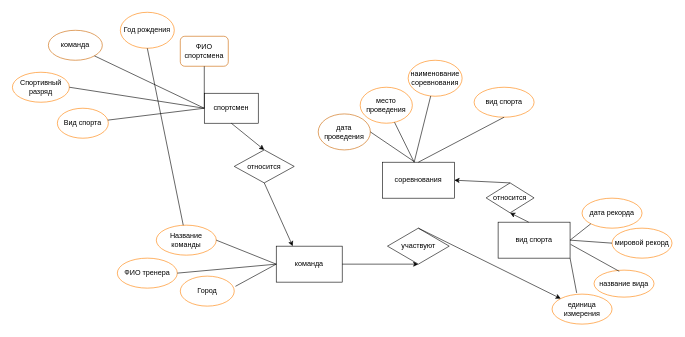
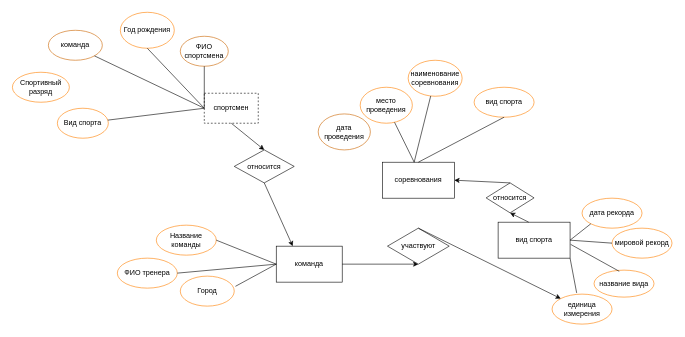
  <mxCell id="0" />
  <mxCell id="1" parent="0" />
  <mxCell id="2" value="вид спорта" style="rounded=0;whiteSpace=wrap;html=1;fillColor=#FFFFFF;" vertex="1" parent="1"><mxGeometry x="830" y="370" width="120" height="60" as="geometry" /></mxCell>
  <mxCell id="3" value="команда" style="rounded=0;whiteSpace=wrap;html=1;fillColor=#FFFFFF;" vertex="1" parent="1"><mxGeometry x="460" y="410" width="110" height="60" as="geometry" /></mxCell>
  <mxCell id="4" value="ФИО тренера" style="ellipse;whiteSpace=wrap;html=1;fillColor=#FFFFFF;strokeColor=#FF8000;" vertex="1" parent="1"><mxGeometry x="195" y="430" width="100" height="50" as="geometry" /></mxCell>
  <mxCell id="5" value="Город" style="ellipse;whiteSpace=wrap;html=1;fillColor=#FFFFFF;strokeColor=#FF8000;" vertex="1" parent="1"><mxGeometry x="300" y="460" width="90" height="50" as="geometry" /></mxCell>
  <mxCell id="6" value="Название команды" style="ellipse;whiteSpace=wrap;html=1;strokeColor=#FF8000;" vertex="1" parent="1"><mxGeometry x="260" y="375" width="100" height="50" as="geometry" /></mxCell>
  <mxCell id="7" value="" style="endArrow=none;html=1;entryX=1;entryY=0.5;entryDx=0;entryDy=0;exitX=0;exitY=0.5;exitDx=0;exitDy=0;" edge="1" parent="1" source="3" target="6"><mxGeometry width="50" height="50" relative="1" as="geometry"><mxPoint x="177" y="388" as="sourcePoint" /><mxPoint y="290" as="targetPoint" x="230" /></mxGeometry></mxCell>
  <mxCell id="8" value="" style="endArrow=none;html=1;exitX=1.022;exitY=0.34;exitDx=0;exitDy=0;exitPerimeter=0;entryX=0;entryY=0.5;entryDx=0;entryDy=0;" edge="1" parent="1" source="5" target="3"><mxGeometry width="50" height="50" relative="1" as="geometry"><mxPoint x="200" y="440" as="sourcePoint" /><mxPoint x="460" y="440" as="targetPoint" /></mxGeometry></mxCell>
  <mxCell id="9" value="" style="endArrow=none;html=1;entryX=0;entryY=0.5;entryDx=0;entryDy=0;exitX=1;exitY=0.5;exitDx=0;exitDy=0;" edge="1" parent="1" source="4" target="3"><mxGeometry width="50" height="50" relative="1" as="geometry"><mxPoint x="170" y="440" as="sourcePoint" /><mxPoint x="220" y="390" as="targetPoint" /></mxGeometry></mxCell>
  <mxCell id="10" style="edgeStyle=orthogonalEdgeStyle;rounded=0;orthogonalLoop=1;jettySize=auto;html=1;exitX=0.5;exitY=1;exitDx=0;exitDy=0;" edge="1" parent="1" source="5" target="5"><mxGeometry relative="1" as="geometry" /></mxCell>
  <mxCell id="11" value="название вида" style="ellipse;whiteSpace=wrap;html=1;strokeColor=#FF8000;fillColor=#FFFFFF;" vertex="1" parent="1"><mxGeometry x="990" y="450" width="100" height="45" as="geometry" /></mxCell>
  <mxCell id="12" value="единица измерения" style="ellipse;whiteSpace=wrap;html=1;strokeColor=#FF8000;fillColor=#FFFFFF;" vertex="1" parent="1"><mxGeometry x="920" y="490" width="100" height="50" as="geometry" /></mxCell>
  <mxCell id="13" value="мировой рекорд" style="ellipse;whiteSpace=wrap;html=1;strokeColor=#FF8000;fillColor=#FFFFFF;" vertex="1" parent="1"><mxGeometry x="1020" y="380" width="100" height="50" as="geometry" /></mxCell>
  <mxCell id="14" value="дата рекорда" style="ellipse;whiteSpace=wrap;html=1;strokeColor=#FF8000;fillColor=#FFFFFF;" vertex="1" parent="1"><mxGeometry x="970" y="330" width="100" height="50" as="geometry" /></mxCell>
  <mxCell id="15" value="" style="endArrow=none;html=1;entryX=1;entryY=0.5;entryDx=0;entryDy=0;exitX=0;exitY=0.5;exitDx=0;exitDy=0;" edge="1" parent="1" source="13" target="2"><mxGeometry width="50" height="50" relative="1" as="geometry"><mxPoint x="900" y="510" as="sourcePoint" /><mxPoint x="950" y="460" as="targetPoint" /></mxGeometry></mxCell>
  <mxCell id="16" value="" style="endArrow=none;html=1;entryX=1;entryY=1;entryDx=0;entryDy=0;exitX=0.41;exitY=-0.04;exitDx=0;exitDy=0;exitPerimeter=0;" edge="1" parent="1" source="12" target="2"><mxGeometry width="50" height="50" relative="1" as="geometry"><mxPoint x="950" y="490" as="sourcePoint" /><mxPoint x="1000" y="440" as="targetPoint" /></mxGeometry></mxCell>
  <mxCell id="17" value="" style="endArrow=none;html=1;entryX=1.008;entryY=0.617;entryDx=0;entryDy=0;entryPerimeter=0;exitX=0.42;exitY=0.044;exitDx=0;exitDy=0;exitPerimeter=0;" edge="1" parent="1" source="11" target="2"><mxGeometry width="50" height="50" relative="1" as="geometry"><mxPoint x="850" y="560" as="sourcePoint" /><mxPoint x="900" y="510" as="targetPoint" /></mxGeometry></mxCell>
  <mxCell id="18" value="" style="endArrow=none;html=1;entryX=0;entryY=1;entryDx=0;entryDy=0;exitX=1;exitY=0.5;exitDx=0;exitDy=0;" edge="1" parent="1" source="2" target="14"><mxGeometry width="50" height="50" relative="1" as="geometry"><mxPoint x="955" y="330" as="sourcePoint" /><mxPoint x="1005" y="280" as="targetPoint" /></mxGeometry></mxCell>
  <mxCell id="19" value="относится" style="rhombus;whiteSpace=wrap;html=1;strokeColor=#000000;fillColor=#FFFFFF;" vertex="1" parent="1"><mxGeometry x="810" y="304.5" width="80" height="50" as="geometry" /></mxCell>
  <mxCell id="20" value="" style="endArrow=classic;html=1;entryX=0.5;entryY=1;entryDx=0;entryDy=0;exitX=0.425;exitY=0;exitDx=0;exitDy=0;exitPerimeter=0;" edge="1" parent="1" source="2" target="19"><mxGeometry width="50" height="50" relative="1" as="geometry"><mxPoint x="840" y="390" as="sourcePoint" /><mxPoint x="890" y="340" as="targetPoint" /></mxGeometry></mxCell>
  <mxCell id="21" value="" style="endArrow=classic;html=1;exitX=0.5;exitY=0;exitDx=0;exitDy=0;entryX=1;entryY=0.5;entryDx=0;entryDy=0;" edge="1" parent="1" source="19" target="22"><mxGeometry width="50" height="50" relative="1" as="geometry"><mxPoint x="880" y="270" as="sourcePoint" /><mxPoint x="880" y="240" as="targetPoint" /><Array as="points" /></mxGeometry></mxCell>
  <mxCell id="22" value="соревнования" style="rounded=0;whiteSpace=wrap;html=1;strokeColor=#000000;fillColor=#FFFFFF;" vertex="1" parent="1"><mxGeometry x="637" y="270" width="120" height="60" as="geometry" /></mxCell>
  <mxCell id="23" value="место проведения" style="ellipse;whiteSpace=wrap;html=1;strokeColor=#FF8000;fillColor=#FFFFFF;" vertex="1" parent="1"><mxGeometry x="600" y="145" width="87" height="60" as="geometry" /></mxCell>
  <mxCell id="24" value="наименование соревнования" style="ellipse;whiteSpace=wrap;html=1;strokeColor=#FF8000;fillColor=#FFFFFF;" vertex="1" parent="1"><mxGeometry x="680" y="100" width="90" height="60" as="geometry" /></mxCell>
  <mxCell id="25" value="дата проведения" style="ellipse;whiteSpace=wrap;html=1;strokeColor=#CC6600;fillColor=#FFFFFF;" vertex="1" parent="1"><mxGeometry x="530" y="189.5" width="87" height="60" as="geometry" /></mxCell>
- <mxCell id="26" value="" style="endArrow=none;html=1;entryX=1;entryY=0.5;entryDx=0;entryDy=0;exitX=0.442;exitY=-0.017;exitDx=0;exitDy=0;exitPerimeter=0;" edge="1" parent="1" source="22" target="25"><mxGeometry width="50" height="50" relative="1" as="geometry"><mxPoint x="601.5" y="320" as="sourcePoint" /><mxPoint x="651.5" y="270" as="targetPoint" /></mxGeometry></mxCell>
  <mxCell id="27" value="" style="endArrow=none;html=1;exitX=0.442;exitY=0;exitDx=0;exitDy=0;exitPerimeter=0;" edge="1" parent="1" source="22" target="23"><mxGeometry width="50" height="50" relative="1" as="geometry"><mxPoint x="40" y="610" as="sourcePoint" /><mxPoint x="90" y="560" as="targetPoint" /></mxGeometry></mxCell>
  <mxCell id="28" value="" style="endArrow=none;html=1;" edge="1" parent="1" target="24"><mxGeometry width="50" height="50" relative="1" as="geometry"><mxPoint x="690" y="270" as="sourcePoint" /><mxPoint x="90" y="560" as="targetPoint" /></mxGeometry></mxCell>
  <mxCell id="29" value="" style="endArrow=classic;html=1;exitX=1;exitY=0.5;exitDx=0;exitDy=0;entryX=0.5;entryY=1;entryDx=0;entryDy=0;" edge="1" parent="1" source="3" target="44"><mxGeometry width="50" height="50" relative="1" as="geometry"><mxPoint x="40" y="610" as="sourcePoint" /><mxPoint x="630" y="420" as="targetPoint" /></mxGeometry></mxCell>
- <mxCell id="30" value="спортсмен" style="rounded=0;whiteSpace=wrap;html=1;strokeColor=#000000;fillColor=#FFFFFF;" vertex="1" parent="1"><mxGeometry x="340" y="155" width="90" height="50" as="geometry" /></mxCell>
+ <mxCell id="30" value="спортсмен" style="rounded=0;whiteSpace=wrap;html=1;strokeColor=#000000;fillColor=#FFFFFF;dashed=1;" vertex="1" parent="1"><mxGeometry x="340" y="155" width="90" height="50" as="geometry" /></mxCell>
  <mxCell id="31" value="Год рождения" style="ellipse;whiteSpace=wrap;html=1;strokeColor=#FF8000;fillColor=#FFFFFF;" vertex="1" parent="1"><mxGeometry x="200" y="20" width="90" height="60" as="geometry" /></mxCell>
  <mxCell id="32" value="Спортивный разряд" style="ellipse;whiteSpace=wrap;html=1;strokeColor=#FF8000;fillColor=#FFFFFF;" vertex="1" parent="1"><mxGeometry x="20" y="120" width="95" height="50" as="geometry" /></mxCell>
  <mxCell id="33" value="команда" style="ellipse;whiteSpace=wrap;html=1;strokeColor=#CC6600;fillColor=#FFFFFF;" vertex="1" parent="1"><mxGeometry x="80" y="50" width="90" height="50" as="geometry" /></mxCell>
  <mxCell id="34" value="Вид спорта" style="ellipse;whiteSpace=wrap;html=1;strokeColor=#FF8000;fillColor=#FFFFFF;" vertex="1" parent="1"><mxGeometry x="95" y="180" width="85" height="50" as="geometry" /></mxCell>
- <mxCell id="35" value="ФИО спортсмена" style="whiteSpace=wrap;html=1;strokeColor=#CC6600;fillColor=#FFFFFF;rounded=1;" vertex="1" parent="1"><mxGeometry x="300" y="60" width="80" height="50" as="geometry" /></mxCell>
+ <mxCell id="35" value="ФИО спортсмена" style="ellipse;whiteSpace=wrap;html=1;strokeColor=#CC6600;fillColor=#FFFFFF;" vertex="1" parent="1"><mxGeometry x="300" y="60" width="80" height="50" as="geometry" /></mxCell>
  <mxCell id="36" value="" style="endArrow=none;html=1;entryX=0;entryY=0.5;entryDx=0;entryDy=0;" edge="1" parent="1" source="34" target="30"><mxGeometry width="50" height="50" relative="1" as="geometry"><mxPoint x="210" y="190" as="sourcePoint" /><mxPoint x="260" y="140" as="targetPoint" /></mxGeometry></mxCell>
- <mxCell id="37" value="" style="endArrow=none;html=1;exitX=1;exitY=0.5;exitDx=0;exitDy=0;entryX=0;entryY=0.5;entryDx=0;entryDy=0;" edge="1" parent="1" source="32" target="30"><mxGeometry width="50" height="50" relative="1" as="geometry"><mxPoint x="165" y="160" as="sourcePoint" /><mxPoint x="215" y="110" as="targetPoint" /></mxGeometry></mxCell>
  <mxCell id="38" value="" style="endArrow=none;html=1;exitX=1;exitY=1;exitDx=0;exitDy=0;entryX=0;entryY=0.5;entryDx=0;entryDy=0;" edge="1" parent="1" source="33" target="30"><mxGeometry width="50" height="50" relative="1" as="geometry"><mxPoint x="210" y="140" as="sourcePoint" /><mxPoint x="260" y="90" as="targetPoint" /></mxGeometry></mxCell>
- <mxCell id="39" value="" style="endArrow=none;html=1;exitX=0.5;exitY=1;exitDx=0;exitDy=0;" edge="1" parent="1" source="31" target="6"><mxGeometry width="50" height="50" relative="1" as="geometry"><mxPoint x="250" y="120" as="sourcePoint" /><mxPoint x="310" y="170" as="targetPoint" /></mxGeometry></mxCell>
+ <mxCell id="39" value="" style="endArrow=none;html=1;exitX=0.5;exitY=1;exitDx=0;exitDy=0;entryX=0;entryY=0.5;entryDx=0;entryDy=0;" edge="1" parent="1" source="31" target="30"><mxGeometry width="50" height="50" relative="1" as="geometry"><mxPoint x="250" y="120" as="sourcePoint" /><mxPoint x="310" y="170" as="targetPoint" /></mxGeometry></mxCell>
  <mxCell id="40" value="" style="endArrow=none;html=1;entryX=0.5;entryY=1;entryDx=0;entryDy=0;exitX=0;exitY=0.5;exitDx=0;exitDy=0;" edge="1" parent="1" source="30" target="35"><mxGeometry width="50" height="50" relative="1" as="geometry"><mxPoint x="20" y="610" as="sourcePoint" /><mxPoint x="70" y="560" as="targetPoint" /></mxGeometry></mxCell>
  <mxCell id="41" value="относится" style="rhombus;whiteSpace=wrap;html=1;strokeColor=#000000;fillColor=none;" vertex="1" parent="1"><mxGeometry x="390" y="249.5" width="100" height="55" as="geometry" /></mxCell>
  <mxCell id="42" value="" style="endArrow=classic;html=1;exitX=0.5;exitY=1;exitDx=0;exitDy=0;entryX=0.5;entryY=0;entryDx=0;entryDy=0;" edge="1" parent="1" source="30" target="41"><mxGeometry width="50" height="50" relative="1" as="geometry"><mxPoint x="310" y="350" as="sourcePoint" /><mxPoint x="400" y="230" as="targetPoint" /></mxGeometry></mxCell>
  <mxCell id="43" value="" style="endArrow=classic;html=1;entryX=0.25;entryY=0;entryDx=0;entryDy=0;exitX=0.5;exitY=1;exitDx=0;exitDy=0;" edge="1" parent="1" source="41" target="3"><mxGeometry width="50" height="50" relative="1" as="geometry"><mxPoint x="20" y="610" as="sourcePoint" /><mxPoint x="70" y="560" as="targetPoint" /></mxGeometry></mxCell>
  <mxCell id="44" value="участвуют" style="rhombus;whiteSpace=wrap;html=1;" vertex="1" parent="1"><mxGeometry x="645.5" y="380" width="103" height="60" as="geometry" /></mxCell>
  <mxCell id="45" value="" style="endArrow=classic;html=1;exitX=0.5;exitY=0;exitDx=0;exitDy=0;" edge="1" parent="1" source="44" target="12"><mxGeometry width="50" height="50" relative="1" as="geometry"><mxPoint x="20" y="610" as="sourcePoint" /><mxPoint x="70" y="560" as="targetPoint" /></mxGeometry></mxCell>
  <mxCell id="46" value="вид спорта" style="ellipse;whiteSpace=wrap;html=1;strokeColor=#FF8000;fillColor=none;" vertex="1" parent="1"><mxGeometry x="790" y="145" width="100" height="50" as="geometry" /></mxCell>
  <mxCell id="47" value="" style="endArrow=none;html=1;exitX=0.5;exitY=0;exitDx=0;exitDy=0;entryX=0.5;entryY=1;entryDx=0;entryDy=0;" edge="1" parent="1" source="22" target="46"><mxGeometry width="50" height="50" relative="1" as="geometry"><mxPoint x="20" y="610" as="sourcePoint" /><mxPoint x="70" y="560" as="targetPoint" /></mxGeometry></mxCell>
